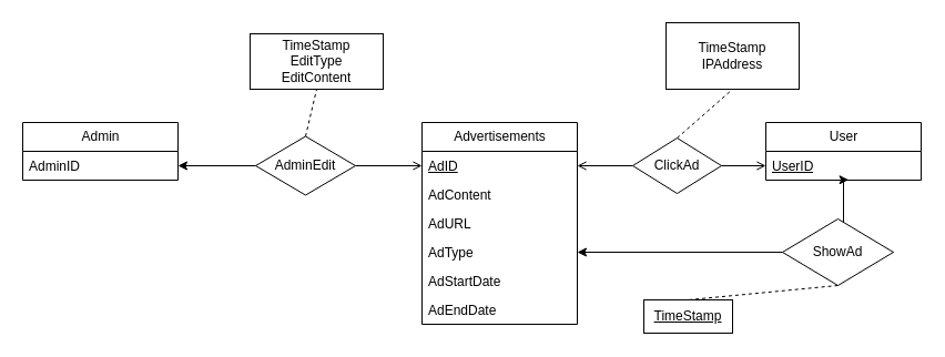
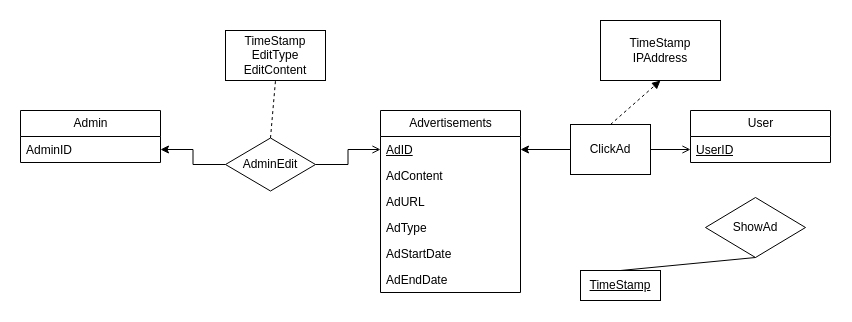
  <mxCell id="0" />
  <mxCell id="1" parent="0" />
  <mxCell id="2" value="Advertisements" style="swimlane;fontStyle=0;childLayout=stackLayout;horizontal=1;startSize=26;fillColor=none;horizontalStack=0;resizeParent=1;resizeParentMax=0;resizeLast=0;collapsible=1;marginBottom=0;html=1;" vertex="1" parent="1"><mxGeometry x="380" y="110" width="140" height="182" as="geometry" /></mxCell>
  <mxCell id="3" value="&lt;u&gt;AdID&lt;/u&gt;" style="text;strokeColor=none;fillColor=none;align=left;verticalAlign=top;spacingLeft=4;spacingRight=4;overflow=hidden;rotatable=0;points=[[0,0.5],[1,0.5]];portConstraint=eastwest;whiteSpace=wrap;html=1;" vertex="1" parent="2"><mxGeometry y="26" width="140" height="26" as="geometry" /></mxCell>
  <mxCell id="4" value="AdContent" style="text;strokeColor=none;fillColor=none;align=left;verticalAlign=top;spacingLeft=4;spacingRight=4;overflow=hidden;rotatable=0;points=[[0,0.5],[1,0.5]];portConstraint=eastwest;whiteSpace=wrap;html=1;" vertex="1" parent="2"><mxGeometry y="52" width="140" height="26" as="geometry" /></mxCell>
  <mxCell id="5" value="AdURL" style="text;strokeColor=none;fillColor=none;align=left;verticalAlign=top;spacingLeft=4;spacingRight=4;overflow=hidden;rotatable=0;points=[[0,0.5],[1,0.5]];portConstraint=eastwest;whiteSpace=wrap;html=1;" vertex="1" parent="2"><mxGeometry y="78" width="140" height="26" as="geometry" /></mxCell>
  <mxCell id="6" value="AdType" style="text;strokeColor=none;fillColor=none;align=left;verticalAlign=top;spacingLeft=4;spacingRight=4;overflow=hidden;rotatable=0;points=[[0,0.5],[1,0.5]];portConstraint=eastwest;whiteSpace=wrap;html=1;" vertex="1" parent="2"><mxGeometry y="104" width="140" height="26" as="geometry" /></mxCell>
  <mxCell id="7" value="AdStartDate" style="text;strokeColor=none;fillColor=none;align=left;verticalAlign=top;spacingLeft=4;spacingRight=4;overflow=hidden;rotatable=0;points=[[0,0.5],[1,0.5]];portConstraint=eastwest;whiteSpace=wrap;html=1;" vertex="1" parent="2"><mxGeometry y="130" width="140" height="26" as="geometry" /></mxCell>
  <mxCell id="8" value="AdEndDate" style="text;strokeColor=none;fillColor=none;align=left;verticalAlign=top;spacingLeft=4;spacingRight=4;overflow=hidden;rotatable=0;points=[[0,0.5],[1,0.5]];portConstraint=eastwest;whiteSpace=wrap;html=1;" vertex="1" parent="2"><mxGeometry y="156" width="140" height="26" as="geometry" /></mxCell>
- <mxCell id="9" style="edgeStyle=orthogonalEdgeStyle;rounded=0;orthogonalLoop=1;jettySize=auto;html=1;exitX=0;exitY=0.5;exitDx=0;exitDy=0;entryX=1;entryY=0.5;entryDx=0;entryDy=0;" edge="1" parent="1" source="11" target="6"><mxGeometry relative="1" as="geometry" /></mxCell>
- <mxCell id="10" style="edgeStyle=orthogonalEdgeStyle;rounded=0;orthogonalLoop=1;jettySize=auto;html=1;exitX=1;exitY=0.5;exitDx=0;exitDy=0;entryX=0.533;entryY=0.987;entryDx=0;entryDy=0;entryPerimeter=0;" edge="1" parent="1" source="11" target="15"><mxGeometry relative="1" as="geometry"><Array as="points"><mxPoint x="760" y="227" /><mxPoint x="760" y="162" /></Array></mxGeometry></mxCell>
  <mxCell id="11" value="ShowAd" style="rhombus;whiteSpace=wrap;html=1;" vertex="1" parent="1"><mxGeometry x="705" y="197" width="100" height="60" as="geometry" /></mxCell>
- <mxCell id="12" value="" style="endArrow=none;dashed=1;html=1;rounded=0;exitX=0.5;exitY=1;exitDx=0;exitDy=0;entryX=0.5;entryY=0;entryDx=0;entryDy=0;" edge="1" parent="1" source="11" target="13"><mxGeometry width="50" height="50" relative="1" as="geometry"><mxPoint x="470" y="390" as="sourcePoint" /><mxPoint x="520" y="340" as="targetPoint" /><Array as="points" /></mxGeometry></mxCell>
+ <mxCell id="12" value="" style="endArrow=none;dashed=0;html=1;rounded=0;exitX=0.5;exitY=1;exitDx=0;exitDy=0;entryX=0.5;entryY=0;entryDx=0;entryDy=0;" edge="1" parent="1" source="11" target="13"><mxGeometry width="50" height="50" relative="1" as="geometry"><mxPoint x="470" y="390" as="sourcePoint" /><mxPoint x="520" y="340" as="targetPoint" /><Array as="points" /></mxGeometry></mxCell>
  <mxCell id="13" value="&lt;u&gt;TimeStamp&lt;/u&gt;" style="rounded=0;whiteSpace=wrap;html=1;" vertex="1" parent="1"><mxGeometry x="580" y="270" width="80" height="30" as="geometry" /></mxCell>
  <mxCell id="14" value="User" style="swimlane;fontStyle=0;childLayout=stackLayout;horizontal=1;startSize=26;fillColor=none;horizontalStack=0;resizeParent=1;resizeParentMax=0;resizeLast=0;collapsible=1;marginBottom=0;html=1;" vertex="1" parent="1"><mxGeometry x="690" y="110" width="140" height="52" as="geometry" /></mxCell>
  <mxCell id="15" value="&lt;u&gt;UserID&lt;/u&gt;" style="text;strokeColor=none;fillColor=none;align=left;verticalAlign=top;spacingLeft=4;spacingRight=4;overflow=hidden;rotatable=0;points=[[0,0.5],[1,0.5]];portConstraint=eastwest;whiteSpace=wrap;html=1;" vertex="1" parent="14"><mxGeometry y="26" width="140" height="26" as="geometry" /></mxCell>
- <mxCell id="16" style="edgeStyle=orthogonalEdgeStyle;rounded=0;orthogonalLoop=1;jettySize=auto;html=1;exitX=0;exitY=0.5;exitDx=0;exitDy=0;entryX=1;entryY=0.5;entryDx=0;entryDy=0;endArrow=open;" edge="1" parent="1" source="18" target="3"><mxGeometry relative="1" as="geometry" /></mxCell>
+ <mxCell id="16" style="edgeStyle=orthogonalEdgeStyle;rounded=0;orthogonalLoop=1;jettySize=auto;html=1;exitX=0;exitY=0.5;exitDx=0;exitDy=0;entryX=1;entryY=0.5;entryDx=0;entryDy=0;" edge="1" parent="1" source="18" target="3"><mxGeometry relative="1" as="geometry" /></mxCell>
  <mxCell id="17" style="edgeStyle=orthogonalEdgeStyle;rounded=0;orthogonalLoop=1;jettySize=auto;html=1;exitX=1;exitY=0.5;exitDx=0;exitDy=0;entryX=0;entryY=0.5;entryDx=0;entryDy=0;endArrow=open;" edge="1" parent="1" source="18" target="15"><mxGeometry relative="1" as="geometry" /></mxCell>
- <mxCell id="18" value="ClickAd" style="rhombus;whiteSpace=wrap;html=1;" vertex="1" parent="1"><mxGeometry x="570" y="124" width="80" height="50" as="geometry" /></mxCell>
+ <mxCell id="18" value="ClickAd" style="whiteSpace=wrap;html=1;rounded=0;" vertex="1" parent="1"><mxGeometry x="570" y="124" width="80" height="50" as="geometry" /></mxCell>
  <mxCell id="19" value="TimeStamp&lt;br&gt;IPAddress" style="rounded=0;whiteSpace=wrap;html=1;" vertex="1" parent="1"><mxGeometry x="600" y="20" width="120" height="60" as="geometry" /></mxCell>
- <mxCell id="20" value="" style="endArrow=none;dashed=1;html=1;rounded=0;entryX=0.5;entryY=1;entryDx=0;entryDy=0;exitX=0.5;exitY=0;exitDx=0;exitDy=0;" edge="1" parent="1" source="18" target="19"><mxGeometry width="50" height="50" relative="1" as="geometry"><mxPoint x="510" y="170" as="sourcePoint" /><mxPoint x="560" y="120" as="targetPoint" /></mxGeometry></mxCell>
+ <mxCell id="20" value="" style="endArrow=block;dashed=1;html=1;rounded=0;entryX=0.5;entryY=1;entryDx=0;entryDy=0;exitX=0.5;exitY=0;exitDx=0;exitDy=0;" edge="1" parent="1" source="18" target="19"><mxGeometry width="50" height="50" relative="1" as="geometry"><mxPoint x="510" y="170" as="sourcePoint" /><mxPoint x="560" y="120" as="targetPoint" /></mxGeometry></mxCell>
  <mxCell id="21" style="edgeStyle=orthogonalEdgeStyle;rounded=0;orthogonalLoop=1;jettySize=auto;html=1;exitX=1;exitY=0.5;exitDx=0;exitDy=0;entryX=0;entryY=0.5;entryDx=0;entryDy=0;endArrow=open;" edge="1" parent="1" source="23" target="3"><mxGeometry relative="1" as="geometry" /></mxCell>
  <mxCell id="22" style="edgeStyle=orthogonalEdgeStyle;rounded=0;orthogonalLoop=1;jettySize=auto;html=1;exitX=0;exitY=0.5;exitDx=0;exitDy=0;entryX=1;entryY=0.5;entryDx=0;entryDy=0;" edge="1" parent="1" source="23" target="27"><mxGeometry relative="1" as="geometry" /></mxCell>
- <mxCell id="23" value="AdminEdit" style="rhombus;whiteSpace=wrap;html=1;" vertex="1" parent="1"><mxGeometry x="230" y="122.5" width="90" height="53" as="geometry" /></mxCell>
- <mxCell id="24" value="TimeStamp&lt;br&gt;EditType&lt;br&gt;EditContent" style="rounded=0;whiteSpace=wrap;html=1;" vertex="1" parent="1"><mxGeometry x="225" y="30" width="120" height="50" as="geometry" /></mxCell>
+ <mxCell id="23" value="AdminEdit" style="rhombus;whiteSpace=wrap;html=1;" vertex="1" parent="1"><mxGeometry x="225" y="137.5" width="90" height="53" as="geometry" /></mxCell>
+ <mxCell id="24" value="TimeStamp&lt;br&gt;EditType&lt;br&gt;EditContent" style="rounded=0;whiteSpace=wrap;html=1;" vertex="1" parent="1"><mxGeometry x="225" y="30" width="100" height="50" as="geometry" /></mxCell>
  <mxCell id="25" value="" style="endArrow=none;dashed=1;html=1;rounded=0;entryX=0.5;entryY=1;entryDx=0;entryDy=0;exitX=0.5;exitY=0;exitDx=0;exitDy=0;" edge="1" parent="1" source="23" target="24"><mxGeometry width="50" height="50" relative="1" as="geometry"><mxPoint x="190" y="130" as="sourcePoint" /><mxPoint x="240" y="80" as="targetPoint" /></mxGeometry></mxCell>
  <mxCell id="26" value="Admin" style="swimlane;fontStyle=0;childLayout=stackLayout;horizontal=1;startSize=26;fillColor=none;horizontalStack=0;resizeParent=1;resizeParentMax=0;resizeLast=0;collapsible=1;marginBottom=0;html=1;" vertex="1" parent="1"><mxGeometry x="20" y="110" width="140" height="52" as="geometry" /></mxCell>
  <mxCell id="27" value="AdminID" style="text;strokeColor=none;fillColor=none;align=left;verticalAlign=top;spacingLeft=4;spacingRight=4;overflow=hidden;rotatable=0;points=[[0,0.5],[1,0.5]];portConstraint=eastwest;whiteSpace=wrap;html=1;" vertex="1" parent="26"><mxGeometry y="26" width="140" height="26" as="geometry" /></mxCell>
